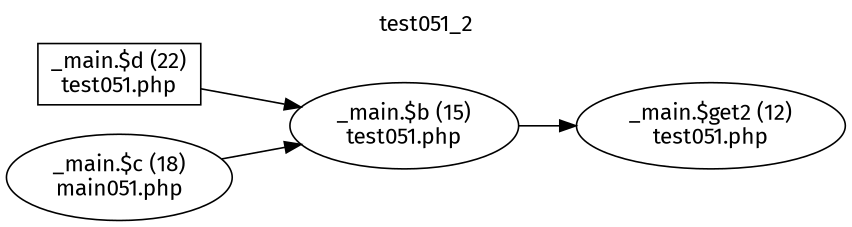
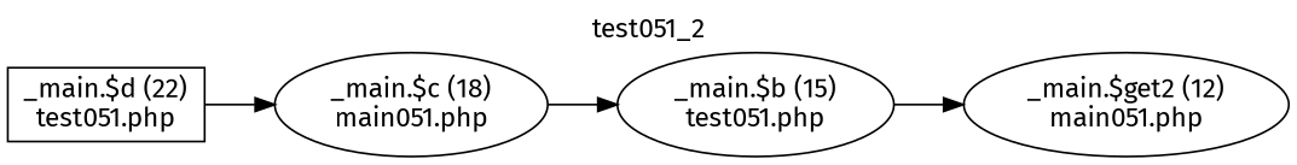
  digraph {
    fontname="Fira Sans"
    label=test051_2
    labelloc=t
    rankdir=LR
    node [fontname="Fira Sans" shape=ellipse]
    edge [fontname="Fira Sans"]
    n1 [label="_main.$d (22)\ntest051.php" shape=box]
    n2 [label="_main.$c (18)\nmain051.php"]
    n3 [label="_main.$b (15)\ntest051.php"]
-   n4 [label="_main.$get2 (12)\ntest051.php"]
-   n1 -> n3
+   n4 [label="_main.$get2 (12)\nmain051.php"]
+   n1 -> n2
    n2 -> n3
    n3 -> n4
  }
